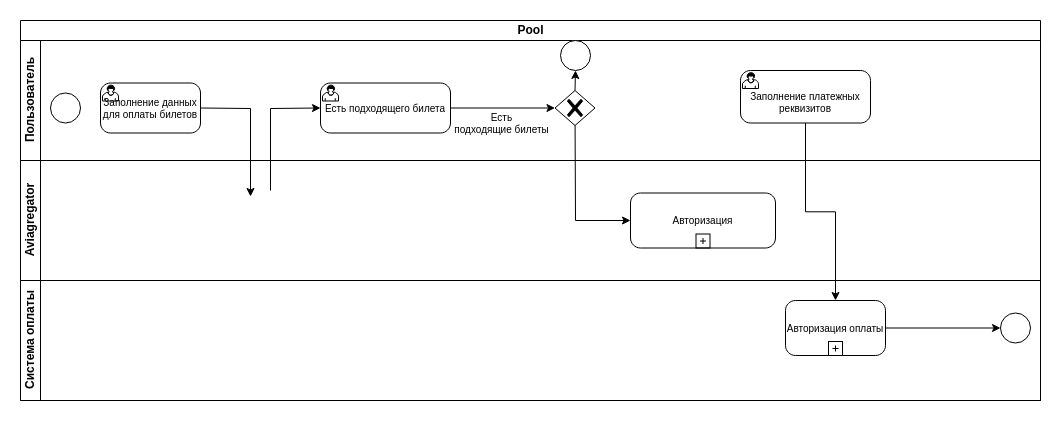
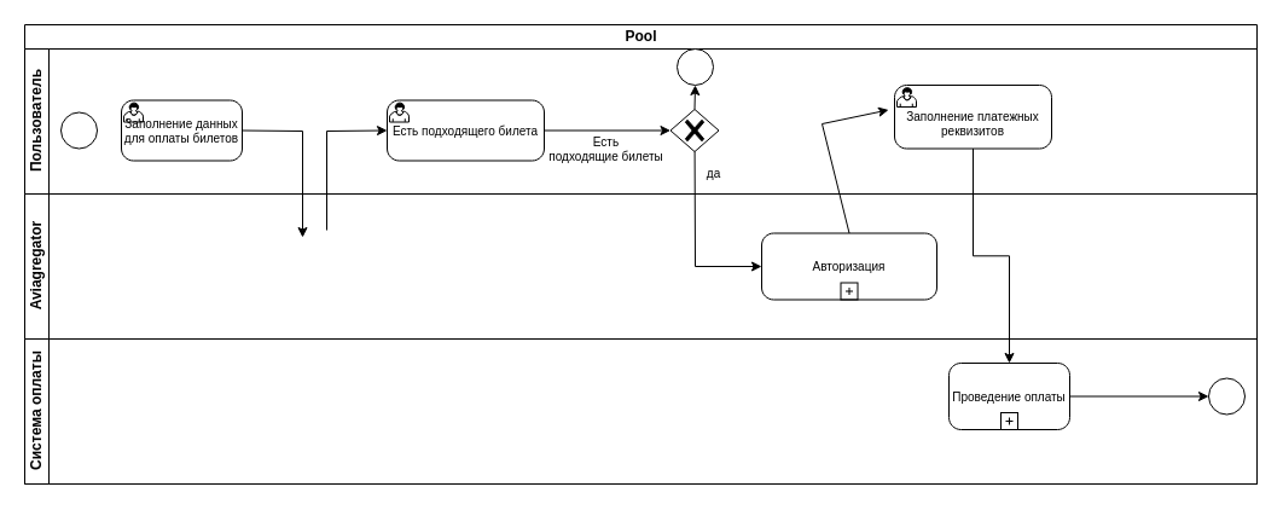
  <mxCell id="0" />
  <mxCell id="1" parent="0" />
  <mxCell id="2" value="Pool" style="swimlane;html=1;childLayout=stackLayout;resizeParent=1;resizeParentMax=0;horizontal=1;startSize=20;horizontalStack=0;" vertex="1" parent="1"><mxGeometry x="20" y="20" width="1020" height="380" as="geometry" /></mxCell>
  <mxCell id="3" value="Пользователь" style="swimlane;html=1;startSize=20;horizontal=0;" vertex="1" parent="2"><mxGeometry y="20" width="1020" height="120" as="geometry" /></mxCell>
  <mxCell id="4" value="Заполнение данных для оплаты билетов" style="points=[[0.25,0,0],[0.5,0,0],[0.75,0,0],[1,0.25,0],[1,0.5,0],[1,0.75,0],[0.75,1,0],[0.5,1,0],[0.25,1,0],[0,0.75,0],[0,0.5,0],[0,0.25,0]];shape=mxgraph.bpmn.task;whiteSpace=wrap;rectStyle=rounded;size=10;taskMarker=user;fontSize=10;" vertex="1" parent="3"><mxGeometry x="80" y="42.5" width="100" height="50" as="geometry" /></mxCell>
  <mxCell id="5" value="Есть подходящего билета" style="points=[[0.25,0,0],[0.5,0,0],[0.75,0,0],[1,0.25,0],[1,0.5,0],[1,0.75,0],[0.75,1,0],[0.5,1,0],[0.25,1,0],[0,0.75,0],[0,0.5,0],[0,0.25,0]];shape=mxgraph.bpmn.task;whiteSpace=wrap;rectStyle=rounded;size=10;taskMarker=user;fontSize=10;" vertex="1" parent="3"><mxGeometry x="300" y="42.5" width="130" height="50" as="geometry" /></mxCell>
  <mxCell id="6" style="edgeStyle=orthogonalEdgeStyle;rounded=0;orthogonalLoop=1;jettySize=auto;html=1;exitX=0.5;exitY=0;exitDx=0;exitDy=0;exitPerimeter=0;entryX=0.5;entryY=1;entryDx=0;entryDy=0;fontSize=10;" edge="1" parent="3" source="7" target="12"><mxGeometry relative="1" as="geometry" /></mxCell>
  <mxCell id="7" value="" style="points=[[0.25,0.25,0],[0.5,0,0],[0.75,0.25,0],[1,0.5,0],[0.75,0.75,0],[0.5,1,0],[0.25,0.75,0],[0,0.5,0]];shape=mxgraph.bpmn.gateway2;html=1;verticalLabelPosition=bottom;labelBackgroundColor=#ffffff;verticalAlign=top;align=center;perimeter=rhombusPerimeter;outlineConnect=0;outline=none;symbol=none;gwType=exclusive;" vertex="1" parent="3"><mxGeometry x="534.5" y="50" width="40" height="35" as="geometry" /></mxCell>
  <mxCell id="8" value="&#10;Заполнение платежных реквизитов" style="points=[[0.25,0,0],[0.5,0,0],[0.75,0,0],[1,0.25,0],[1,0.5,0],[1,0.75,0],[0.75,1,0],[0.5,1,0],[0.25,1,0],[0,0.75,0],[0,0.5,0],[0,0.25,0]];shape=mxgraph.bpmn.task;whiteSpace=wrap;rectStyle=rounded;size=10;taskMarker=user;fontSize=10;" vertex="1" parent="3"><mxGeometry x="720" y="30" width="130" height="52.5" as="geometry" /></mxCell>
  <mxCell id="9" value="" style="endArrow=classic;html=1;rounded=0;fontSize=10;exitX=1;exitY=0.5;exitDx=0;exitDy=0;exitPerimeter=0;entryX=0;entryY=0.5;entryDx=0;entryDy=0;entryPerimeter=0;labelBackgroundColor=none;" edge="1" parent="3" source="5" target="7"><mxGeometry width="50" height="50" relative="1" as="geometry"><mxPoint x="390" y="260" as="sourcePoint" /><mxPoint x="440" y="210" as="targetPoint" /></mxGeometry></mxCell>
  <mxCell id="10" value="&lt;div&gt;Есть &lt;br&gt;&lt;/div&gt;&lt;div&gt;подходящие билеты&lt;/div&gt;" style="edgeLabel;html=1;align=center;verticalAlign=middle;resizable=0;points=[];fontSize=10;labelBackgroundColor=none;" vertex="1" connectable="0" parent="9"><mxGeometry x="-0.33" y="1" relative="1" as="geometry"><mxPoint x="15" y="16" as="offset" /></mxGeometry></mxCell>
  <mxCell id="11" value="" style="ellipse;whiteSpace=wrap;html=1;aspect=fixed;fontSize=10;" vertex="1" parent="3"><mxGeometry x="30" y="52.5" width="30" height="30" as="geometry" /></mxCell>
  <mxCell id="12" value="" style="ellipse;whiteSpace=wrap;html=1;aspect=fixed;fontSize=10;" vertex="1" parent="3"><mxGeometry x="540" width="30" height="30" as="geometry" /></mxCell>
+ <mxCell id="13" value="да" style="text;html=1;align=center;verticalAlign=middle;resizable=0;points=[];autosize=1;strokeColor=none;fillColor=none;fontSize=10;" vertex="1" parent="3"><mxGeometry x="555" y="92.5" width="30" height="20" as="geometry" /></mxCell>
  <mxCell id="14" value="Aviagregator" style="swimlane;html=1;startSize=20;horizontal=0;" vertex="1" parent="2"><mxGeometry y="140" width="1020" height="120" as="geometry" /></mxCell>
  <mxCell id="15" value="Авторизация" style="points=[[0.25,0,0],[0.5,0,0],[0.75,0,0],[1,0.25,0],[1,0.5,0],[1,0.75,0],[0.75,1,0],[0.5,1,0],[0.25,1,0],[0,0.75,0],[0,0.5,0],[0,0.25,0]];shape=mxgraph.bpmn.task;whiteSpace=wrap;rectStyle=rounded;size=10;taskMarker=abstract;isLoopSub=1;fontSize=10;" vertex="1" parent="14"><mxGeometry x="610" y="32.5" width="145" height="55" as="geometry" /></mxCell>
  <mxCell id="16" value="" style="endArrow=classic;html=1;rounded=0;fontSize=10;exitX=1;exitY=0.5;exitDx=0;exitDy=0;exitPerimeter=0;" edge="1" parent="2" source="4"><mxGeometry width="50" height="50" relative="1" as="geometry"><mxPoint x="170" y="120" as="sourcePoint" /><mxPoint x="230" y="176" as="targetPoint" /><Array as="points"><mxPoint x="230" y="88" /></Array></mxGeometry></mxCell>
  <mxCell id="17" value="" style="endArrow=classic;html=1;rounded=0;fontSize=10;entryX=0;entryY=0.5;entryDx=0;entryDy=0;entryPerimeter=0;" edge="1" parent="2" target="5"><mxGeometry width="50" height="50" relative="1" as="geometry"><mxPoint x="250" y="170" as="sourcePoint" /><mxPoint x="440" y="216" as="targetPoint" /><Array as="points"><mxPoint x="250" y="88" /></Array></mxGeometry></mxCell>
  <mxCell id="18" value="" style="endArrow=classic;html=1;rounded=0;fontSize=10;entryX=0;entryY=0.5;entryDx=0;entryDy=0;entryPerimeter=0;" edge="1" parent="2" source="7" target="15"><mxGeometry width="50" height="50" relative="1" as="geometry"><mxPoint x="370" y="140" as="sourcePoint" /><mxPoint x="610" y="210" as="targetPoint" /><Array as="points"><mxPoint x="555" y="200" /></Array></mxGeometry></mxCell>
+ <mxCell id="19" value="" style="endArrow=classic;html=1;rounded=0;fontSize=10;exitX=0.5;exitY=0;exitDx=0;exitDy=0;exitPerimeter=0;entryX=-0.038;entryY=0.39;entryDx=0;entryDy=0;entryPerimeter=0;" edge="1" parent="2" source="15" target="8"><mxGeometry width="50" height="50" relative="1" as="geometry"><mxPoint x="370" y="200" as="sourcePoint" /><mxPoint x="420" y="150" as="targetPoint" /><Array as="points"><mxPoint x="660" y="82" /></Array></mxGeometry></mxCell>
  <mxCell id="20" style="edgeStyle=orthogonalEdgeStyle;rounded=0;orthogonalLoop=1;jettySize=auto;html=1;exitX=0.5;exitY=1;exitDx=0;exitDy=0;exitPerimeter=0;entryX=0.5;entryY=0;entryDx=0;entryDy=0;entryPerimeter=0;fontSize=10;" edge="1" parent="2" source="8" target="22"><mxGeometry relative="1" as="geometry" /></mxCell>
  <mxCell id="21" value="Система оплаты" style="swimlane;html=1;startSize=20;horizontal=0;" vertex="1" parent="2"><mxGeometry y="260" width="1020" height="120" as="geometry" /></mxCell>
- <mxCell id="22" value="Авторизация оплаты" style="points=[[0.25,0,0],[0.5,0,0],[0.75,0,0],[1,0.25,0],[1,0.5,0],[1,0.75,0],[0.75,1,0],[0.5,1,0],[0.25,1,0],[0,0.75,0],[0,0.5,0],[0,0.25,0]];shape=mxgraph.bpmn.task;whiteSpace=wrap;rectStyle=rounded;size=10;taskMarker=abstract;isLoopSub=1;fontSize=10;" vertex="1" parent="21"><mxGeometry x="765" y="20" width="100" height="55" as="geometry" /></mxCell>
+ <mxCell id="22" value="Проведение оплаты" style="points=[[0.25,0,0],[0.5,0,0],[0.75,0,0],[1,0.25,0],[1,0.5,0],[1,0.75,0],[0.75,1,0],[0.5,1,0],[0.25,1,0],[0,0.75,0],[0,0.5,0],[0,0.25,0]];shape=mxgraph.bpmn.task;whiteSpace=wrap;rectStyle=rounded;size=10;taskMarker=abstract;isLoopSub=1;fontSize=10;" vertex="1" parent="21"><mxGeometry x="765" y="20" width="100" height="55" as="geometry" /></mxCell>
  <mxCell id="23" value="" style="ellipse;whiteSpace=wrap;html=1;aspect=fixed;fontSize=10;" vertex="1" parent="21"><mxGeometry x="980" y="32.5" width="30" height="30" as="geometry" /></mxCell>
  <mxCell id="24" value="" style="endArrow=classic;html=1;rounded=0;fontSize=10;exitX=1;exitY=0.5;exitDx=0;exitDy=0;exitPerimeter=0;entryX=0;entryY=0.5;entryDx=0;entryDy=0;" edge="1" parent="21" source="22" target="23"><mxGeometry width="50" height="50" relative="1" as="geometry"><mxPoint x="510" y="30" as="sourcePoint" /><mxPoint x="560" y="-20" as="targetPoint" /></mxGeometry></mxCell>
